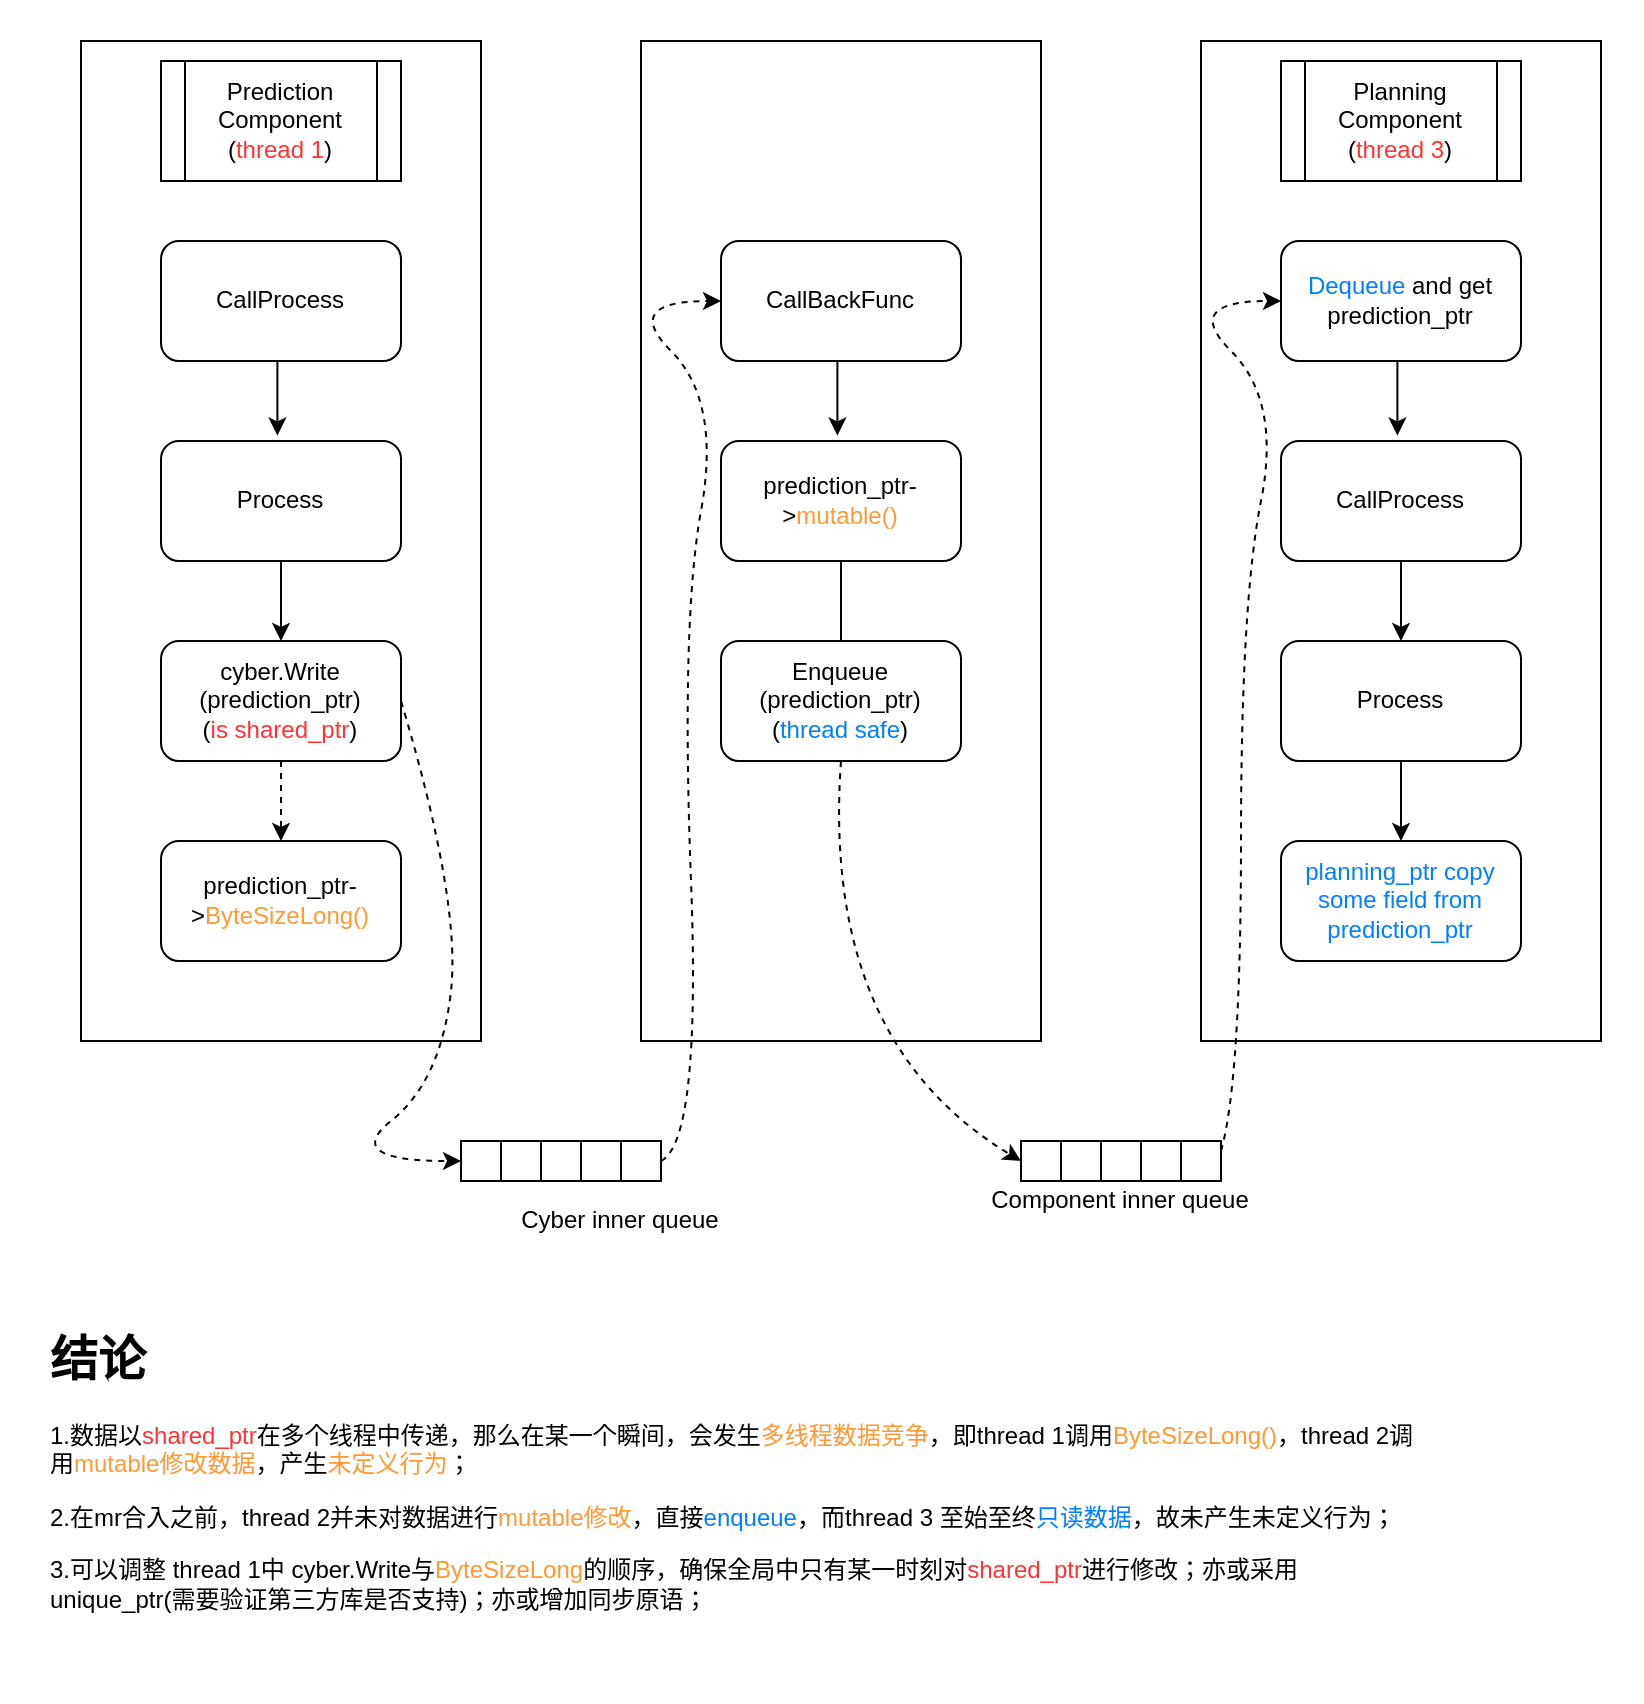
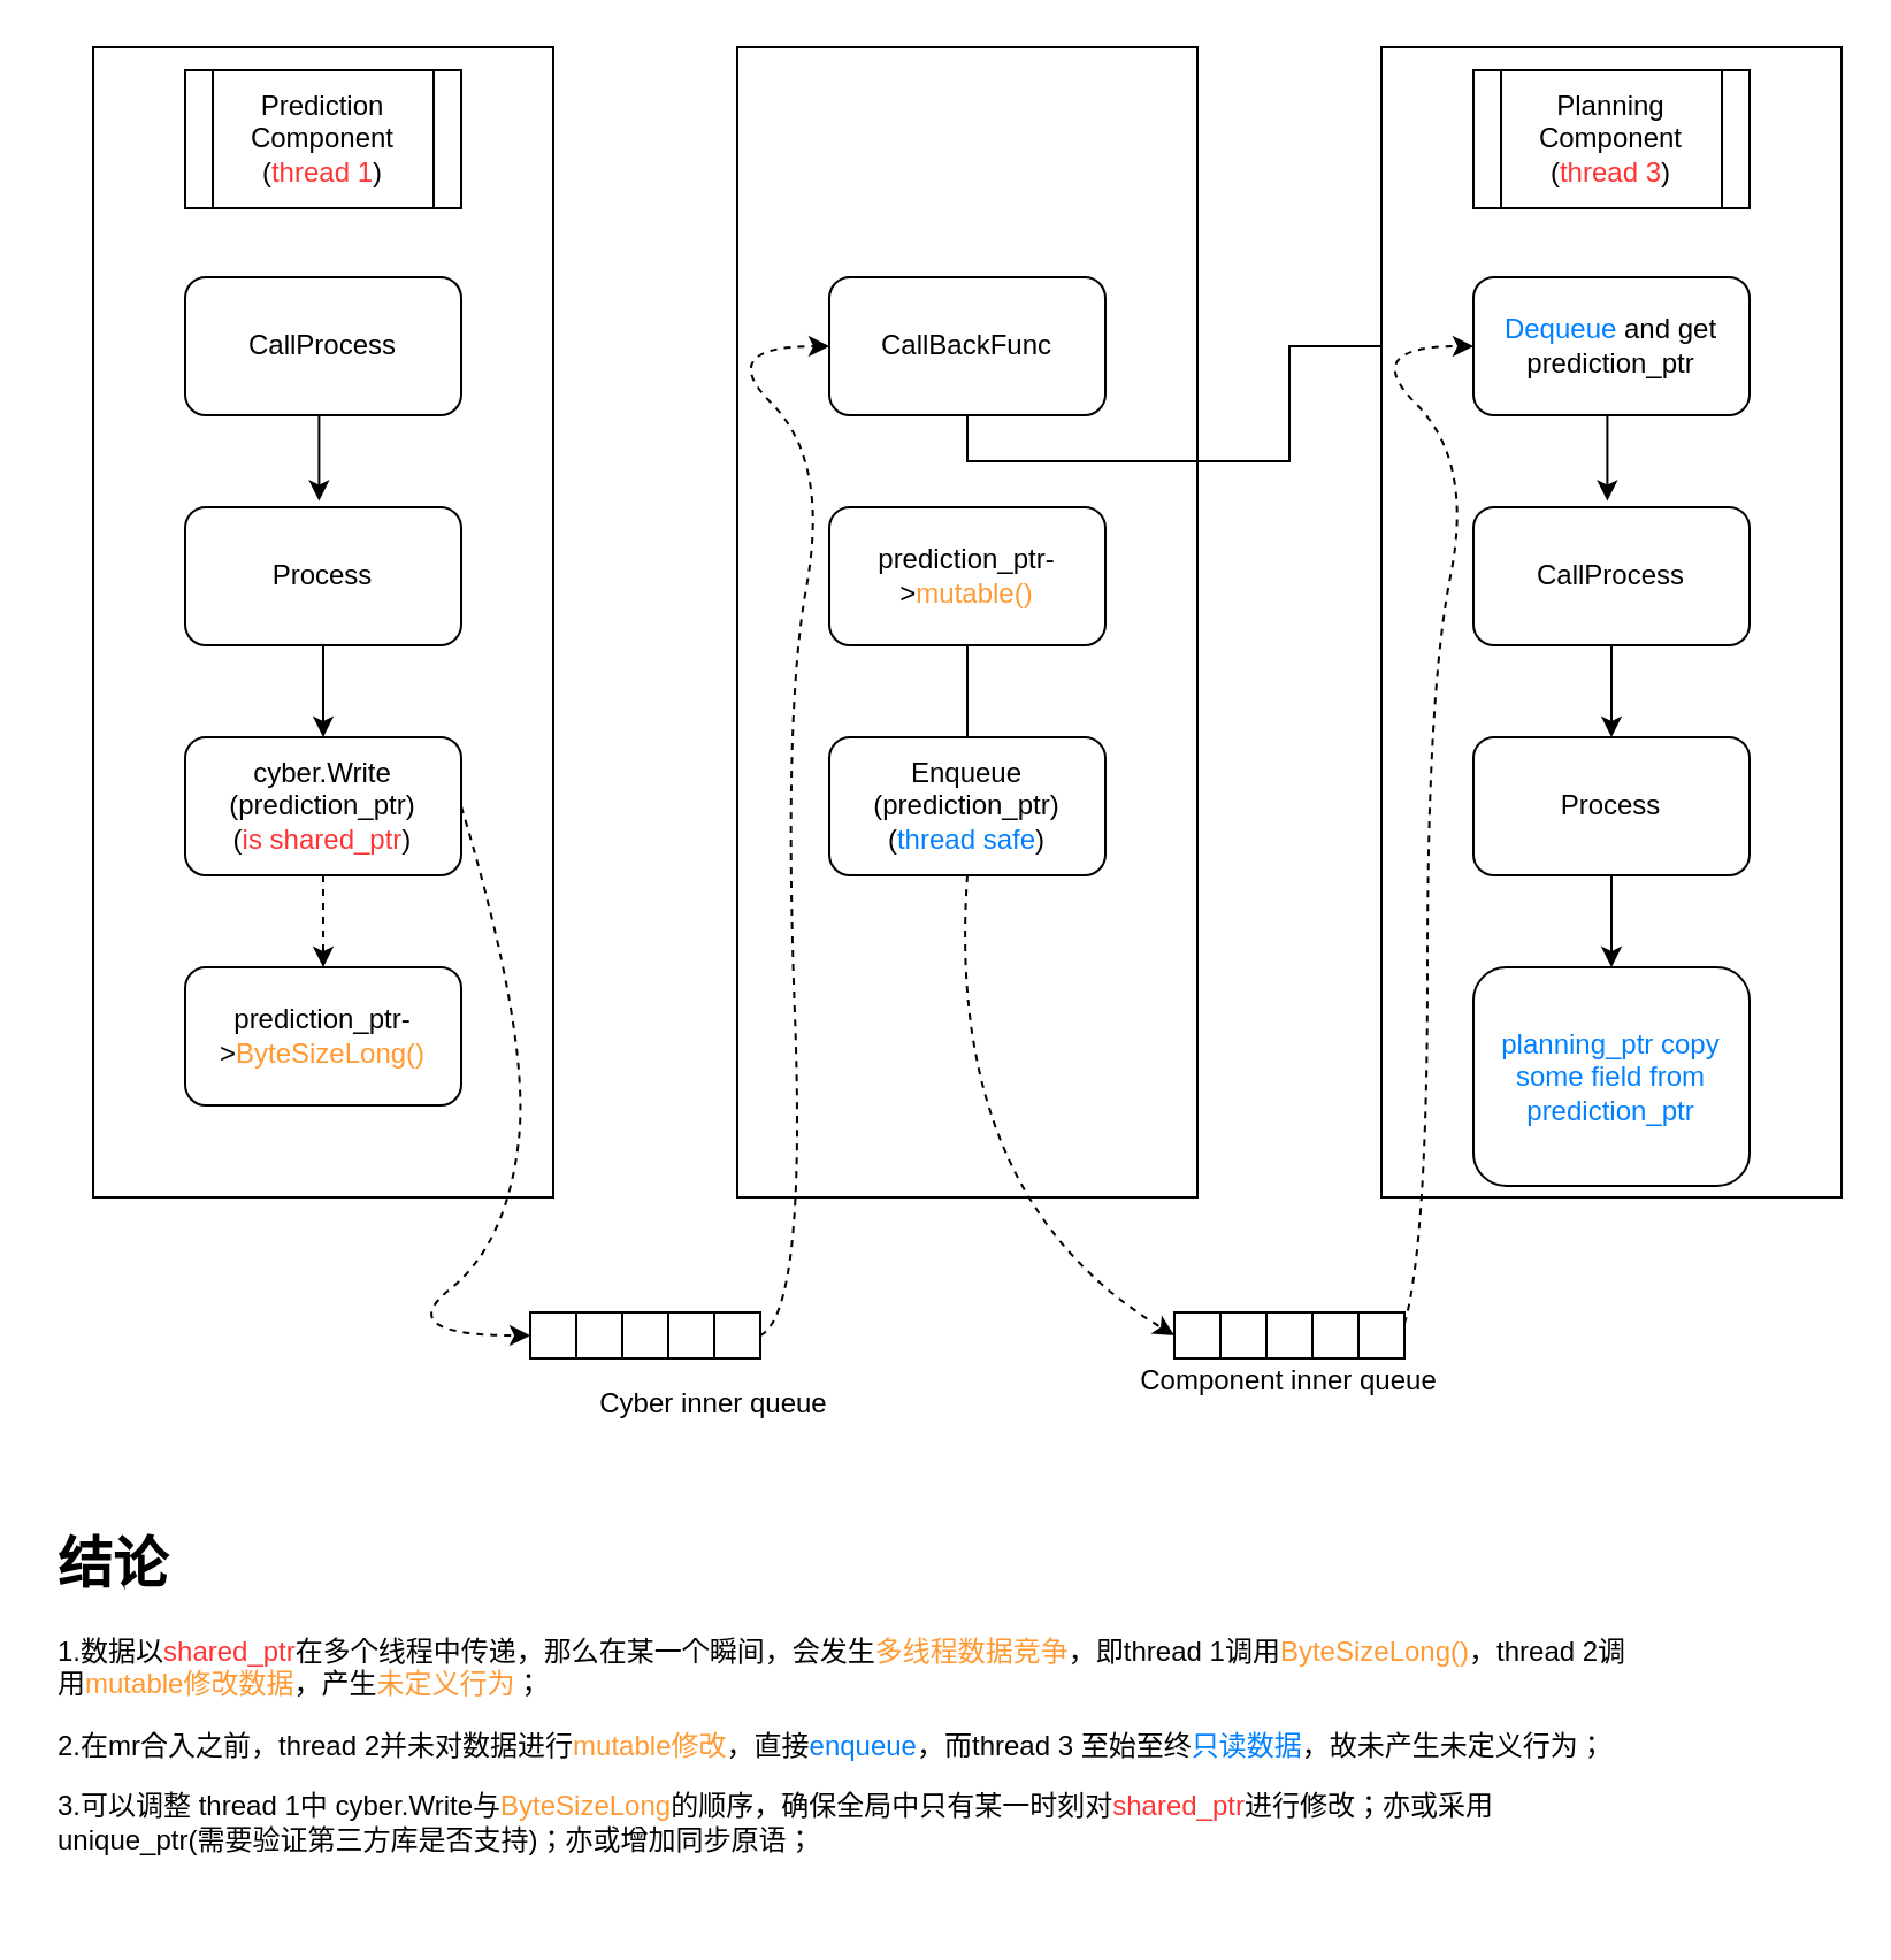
  <mxCell id="0" />
  <mxCell id="1" parent="0" />
  <mxCell id="2" value="" style="rounded=0;whiteSpace=wrap;html=1;" vertex="1" parent="1"><mxGeometry x="40" y="20" width="200" height="500" as="geometry" /></mxCell>
  <mxCell id="3" value="Prediction Component&lt;br&gt;(&lt;font color=&quot;#ff3333&quot;&gt;thread 1&lt;/font&gt;)" style="shape=process;whiteSpace=wrap;html=1;backgroundOutline=1;" vertex="1" parent="1"><mxGeometry x="80" y="30" width="120" height="60" as="geometry" /></mxCell>
  <mxCell id="4" style="edgeStyle=orthogonalEdgeStyle;rounded=0;orthogonalLoop=1;jettySize=auto;html=1;exitX=0.5;exitY=1;exitDx=0;exitDy=0;entryX=0.485;entryY=-0.046;entryDx=0;entryDy=0;entryPerimeter=0;" edge="1" parent="1" source="5" target="7"><mxGeometry relative="1" as="geometry" /></mxCell>
  <mxCell id="5" value="CallProcess" style="rounded=1;whiteSpace=wrap;html=1;" vertex="1" parent="1"><mxGeometry x="80" y="120" width="120" height="60" as="geometry" /></mxCell>
  <mxCell id="6" style="edgeStyle=orthogonalEdgeStyle;rounded=0;orthogonalLoop=1;jettySize=auto;html=1;exitX=0.5;exitY=1;exitDx=0;exitDy=0;entryX=0.5;entryY=0;entryDx=0;entryDy=0;" edge="1" parent="1" source="7" target="9"><mxGeometry relative="1" as="geometry" /></mxCell>
  <mxCell id="7" value="Process" style="rounded=1;whiteSpace=wrap;html=1;" vertex="1" parent="1"><mxGeometry x="80" y="220" width="120" height="60" as="geometry" /></mxCell>
  <mxCell id="8" style="edgeStyle=orthogonalEdgeStyle;rounded=0;orthogonalLoop=1;jettySize=auto;html=1;exitX=0.5;exitY=1;exitDx=0;exitDy=0;entryX=0.5;entryY=0;entryDx=0;entryDy=0;dashed=1;" edge="1" parent="1" source="9" target="10"><mxGeometry relative="1" as="geometry" /></mxCell>
  <mxCell id="9" value="cyber.Write&lt;br&gt;(prediction_ptr)&lt;br&gt;(&lt;font color=&quot;#ff3333&quot;&gt;is shared_ptr&lt;/font&gt;)" style="rounded=1;whiteSpace=wrap;html=1;" vertex="1" parent="1"><mxGeometry x="80" y="320" width="120" height="60" as="geometry" /></mxCell>
  <mxCell id="10" value="prediction_ptr-&amp;gt;&lt;font color=&quot;#ff9933&quot;&gt;ByteSizeLong()&lt;/font&gt;" style="rounded=1;whiteSpace=wrap;html=1;" vertex="1" parent="1"><mxGeometry x="80" y="420" width="120" height="60" as="geometry" /></mxCell>
  <mxCell id="11" value="" style="rounded=0;whiteSpace=wrap;html=1;" vertex="1" parent="1"><mxGeometry x="320" y="20" width="200" height="500" as="geometry" /></mxCell>
- <mxCell id="12" style="edgeStyle=orthogonalEdgeStyle;rounded=0;orthogonalLoop=1;jettySize=auto;html=1;exitX=0.5;exitY=1;exitDx=0;exitDy=0;entryX=0.485;entryY=-0.046;entryDx=0;entryDy=0;entryPerimeter=0;" edge="1" parent="1" source="13" target="15"><mxGeometry relative="1" as="geometry" /></mxCell>
+ <mxCell id="12" style="edgeStyle=orthogonalEdgeStyle;rounded=0;orthogonalLoop=1;jettySize=auto;html=1;exitX=0.5;exitY=1;exitDx=0;exitDy=0;" edge="1" parent="1" source="13" target="20"><mxGeometry relative="1" as="geometry" /></mxCell>
  <mxCell id="13" value="CallBackFunc" style="rounded=1;whiteSpace=wrap;html=1;" vertex="1" parent="1"><mxGeometry x="360" y="120" width="120" height="60" as="geometry" /></mxCell>
  <mxCell id="14" style="edgeStyle=orthogonalEdgeStyle;rounded=0;orthogonalLoop=1;jettySize=auto;html=1;exitX=0.5;exitY=1;exitDx=0;exitDy=0;entryX=0.5;entryY=0;entryDx=0;entryDy=0;endArrow=none;" edge="1" parent="1" source="15" target="16"><mxGeometry relative="1" as="geometry" /></mxCell>
  <mxCell id="15" value="prediction_ptr-&amp;gt;&lt;font color=&quot;#ff9933&quot;&gt;mutable()&lt;/font&gt;" style="rounded=1;whiteSpace=wrap;html=1;" vertex="1" parent="1"><mxGeometry x="360" y="220" width="120" height="60" as="geometry" /></mxCell>
  <mxCell id="16" value="Enqueue&lt;br&gt;(prediction_ptr)&lt;br&gt;(&lt;font color=&quot;#007fff&quot;&gt;thread safe&lt;/font&gt;)" style="rounded=1;whiteSpace=wrap;html=1;" vertex="1" parent="1"><mxGeometry x="360" y="320" width="120" height="60" as="geometry" /></mxCell>
  <mxCell id="17" value="" style="rounded=0;whiteSpace=wrap;html=1;" vertex="1" parent="1"><mxGeometry x="600" y="20" width="200" height="500" as="geometry" /></mxCell>
  <mxCell id="18" value="Planning Component&lt;br&gt;(&lt;font color=&quot;#ff3333&quot;&gt;thread 3&lt;/font&gt;)" style="shape=process;whiteSpace=wrap;html=1;backgroundOutline=1;" vertex="1" parent="1"><mxGeometry x="640" y="30" width="120" height="60" as="geometry" /></mxCell>
  <mxCell id="19" style="edgeStyle=orthogonalEdgeStyle;rounded=0;orthogonalLoop=1;jettySize=auto;html=1;exitX=0.5;exitY=1;exitDx=0;exitDy=0;entryX=0.485;entryY=-0.046;entryDx=0;entryDy=0;entryPerimeter=0;" edge="1" parent="1" source="20" target="22"><mxGeometry relative="1" as="geometry" /></mxCell>
  <mxCell id="20" value="&lt;font color=&quot;#007fff&quot;&gt;Dequeue&lt;/font&gt; and get&lt;br&gt;prediction_ptr" style="rounded=1;whiteSpace=wrap;html=1;" vertex="1" parent="1"><mxGeometry x="640" y="120" width="120" height="60" as="geometry" /></mxCell>
  <mxCell id="21" style="edgeStyle=orthogonalEdgeStyle;rounded=0;orthogonalLoop=1;jettySize=auto;html=1;exitX=0.5;exitY=1;exitDx=0;exitDy=0;entryX=0.5;entryY=0;entryDx=0;entryDy=0;" edge="1" parent="1" source="22" target="24"><mxGeometry relative="1" as="geometry" /></mxCell>
  <mxCell id="22" value="CallProcess" style="rounded=1;whiteSpace=wrap;html=1;" vertex="1" parent="1"><mxGeometry x="640" y="220" width="120" height="60" as="geometry" /></mxCell>
  <mxCell id="23" style="edgeStyle=orthogonalEdgeStyle;rounded=0;orthogonalLoop=1;jettySize=auto;html=1;exitX=0.5;exitY=1;exitDx=0;exitDy=0;entryX=0.5;entryY=0;entryDx=0;entryDy=0;" edge="1" parent="1" source="24" target="25"><mxGeometry relative="1" as="geometry" /></mxCell>
  <mxCell id="24" value="Process" style="rounded=1;whiteSpace=wrap;html=1;" vertex="1" parent="1"><mxGeometry x="640" y="320" width="120" height="60" as="geometry" /></mxCell>
- <mxCell id="25" value="&lt;font color=&quot;#007fff&quot;&gt;planning_ptr copy some field from prediction_ptr&lt;/font&gt;" style="rounded=1;whiteSpace=wrap;html=1;" vertex="1" parent="1"><mxGeometry x="640" y="420" width="120" height="60" as="geometry" /></mxCell>
+ <mxCell id="25" value="&lt;font color=&quot;#007fff&quot;&gt;planning_ptr copy some field from prediction_ptr&lt;/font&gt;" style="rounded=1;whiteSpace=wrap;html=1;" vertex="1" parent="1"><mxGeometry x="640" y="420" width="120" height="95" as="geometry" /></mxCell>
  <mxCell id="26" value="" style="whiteSpace=wrap;html=1;aspect=fixed;" vertex="1" parent="1"><mxGeometry x="230" y="570" width="20" height="20" as="geometry" /></mxCell>
  <mxCell id="27" value="" style="whiteSpace=wrap;html=1;aspect=fixed;" vertex="1" parent="1"><mxGeometry x="250" y="570" width="20" height="20" as="geometry" /></mxCell>
  <mxCell id="28" value="" style="whiteSpace=wrap;html=1;aspect=fixed;" vertex="1" parent="1"><mxGeometry x="270" y="570" width="20" height="20" as="geometry" /></mxCell>
  <mxCell id="29" value="" style="whiteSpace=wrap;html=1;aspect=fixed;" vertex="1" parent="1"><mxGeometry x="290" y="570" width="20" height="20" as="geometry" /></mxCell>
  <mxCell id="30" value="" style="whiteSpace=wrap;html=1;aspect=fixed;" vertex="1" parent="1"><mxGeometry x="310" y="570" width="20" height="20" as="geometry" /></mxCell>
  <mxCell id="31" value="" style="curved=1;endArrow=classic;html=1;entryX=0;entryY=0.5;entryDx=0;entryDy=0;exitX=1;exitY=0.5;exitDx=0;exitDy=0;dashed=1;" edge="1" parent="1" source="9" target="26"><mxGeometry width="50" height="50" relative="1" as="geometry"><mxPoint x="120" y="560" as="sourcePoint" /><mxPoint x="160" y="560" as="targetPoint" /><Array as="points"><mxPoint x="230" y="450" /><mxPoint x="220" y="540" /><mxPoint x="170" y="580" /></Array></mxGeometry></mxCell>
  <mxCell id="32" value="" style="curved=1;endArrow=classic;html=1;dashed=1;exitX=1;exitY=0.5;exitDx=0;exitDy=0;" edge="1" parent="1" source="30"><mxGeometry width="50" height="50" relative="1" as="geometry"><mxPoint x="290" y="280" as="sourcePoint" /><mxPoint x="360" y="150" as="targetPoint" /><Array as="points"><mxPoint x="350" y="570" /><mxPoint x="340" y="310" /><mxPoint x="360" y="200" /><mxPoint x="310" y="150" /></Array></mxGeometry></mxCell>
  <mxCell id="33" value="Cyber inner queue" style="text;html=1;strokeColor=none;fillColor=none;align=center;verticalAlign=middle;whiteSpace=wrap;rounded=0;" vertex="1" parent="1"><mxGeometry x="250" y="600" width="120" height="20" as="geometry" /></mxCell>
  <mxCell id="34" value="" style="whiteSpace=wrap;html=1;aspect=fixed;" vertex="1" parent="1"><mxGeometry x="510" y="570" width="20" height="20" as="geometry" /></mxCell>
  <mxCell id="35" value="" style="whiteSpace=wrap;html=1;aspect=fixed;" vertex="1" parent="1"><mxGeometry x="530" y="570" width="20" height="20" as="geometry" /></mxCell>
  <mxCell id="36" value="" style="whiteSpace=wrap;html=1;aspect=fixed;" vertex="1" parent="1"><mxGeometry x="550" y="570" width="20" height="20" as="geometry" /></mxCell>
  <mxCell id="37" value="" style="whiteSpace=wrap;html=1;aspect=fixed;" vertex="1" parent="1"><mxGeometry x="570" y="570" width="20" height="20" as="geometry" /></mxCell>
  <mxCell id="38" value="" style="whiteSpace=wrap;html=1;aspect=fixed;" vertex="1" parent="1"><mxGeometry x="590" y="570" width="20" height="20" as="geometry" /></mxCell>
  <mxCell id="39" value="Component inner queue" style="text;html=1;strokeColor=none;fillColor=none;align=center;verticalAlign=middle;whiteSpace=wrap;rounded=0;" vertex="1" parent="1"><mxGeometry x="490" y="590" width="140" height="20" as="geometry" /></mxCell>
  <mxCell id="40" value="" style="curved=1;endArrow=classic;html=1;dashed=1;entryX=0;entryY=0.5;entryDx=0;entryDy=0;exitX=0.5;exitY=1;exitDx=0;exitDy=0;" edge="1" parent="1" source="16" target="34"><mxGeometry width="50" height="50" relative="1" as="geometry"><mxPoint x="420" y="480" as="sourcePoint" /><mxPoint x="470" y="430" as="targetPoint" /><Array as="points"><mxPoint x="410" y="520" /></Array></mxGeometry></mxCell>
  <mxCell id="41" value="" style="curved=1;endArrow=classic;html=1;dashed=1;exitX=1;exitY=0.25;exitDx=0;exitDy=0;" edge="1" parent="1" source="38"><mxGeometry width="50" height="50" relative="1" as="geometry"><mxPoint x="590" y="200" as="sourcePoint" /><mxPoint x="640" y="150" as="targetPoint" /><Array as="points"><mxPoint x="620" y="540" /><mxPoint x="620" y="300" /><mxPoint x="640" y="200" /><mxPoint x="590" y="150" /></Array></mxGeometry></mxCell>
  <mxCell id="42" value="&lt;h1&gt;结论&lt;/h1&gt;&lt;div&gt;1.数据以&lt;font color=&quot;#ff3333&quot;&gt;shared_ptr&lt;/font&gt;在多个线程中传递，那么在某一个瞬间，会发生&lt;font color=&quot;#ff9933&quot;&gt;多线程数据竞争&lt;/font&gt;，即thread 1调用&lt;font color=&quot;#ff9933&quot;&gt;ByteSizeLong()&lt;/font&gt;，thread 2调用&lt;font color=&quot;#ff9933&quot;&gt;mutable修改数据&lt;/font&gt;，产生&lt;font color=&quot;#ff9933&quot;&gt;未定义行为&lt;/font&gt;；&lt;/div&gt;&lt;p&gt;2.在mr合入之前，thread 2并未对数据进行&lt;font color=&quot;#ff9933&quot;&gt;mutable修改&lt;/font&gt;，直接&lt;font color=&quot;#007fff&quot;&gt;enqueue&lt;/font&gt;，而thread 3 至始至终&lt;font color=&quot;#007fff&quot;&gt;只读数据&lt;/font&gt;，故未产生未定义行为；&lt;/p&gt;&lt;p&gt;3.可以调整 thread 1中 cyber.Write与&lt;font color=&quot;#ff9933&quot;&gt;ByteSizeLong&lt;/font&gt;的顺序，确保全局中只有某一时刻对&lt;font color=&quot;#ff3333&quot;&gt;shared_ptr&lt;/font&gt;进行修改；亦或采用unique_ptr(需要验证第三方库是否支持)；亦或增加同步原语；&lt;/p&gt;" style="text;html=1;strokeColor=none;fillColor=none;spacing=5;spacingTop=-20;whiteSpace=wrap;overflow=hidden;rounded=0;" vertex="1" parent="1"><mxGeometry x="20" y="660" width="700" height="170" as="geometry" /></mxCell>
